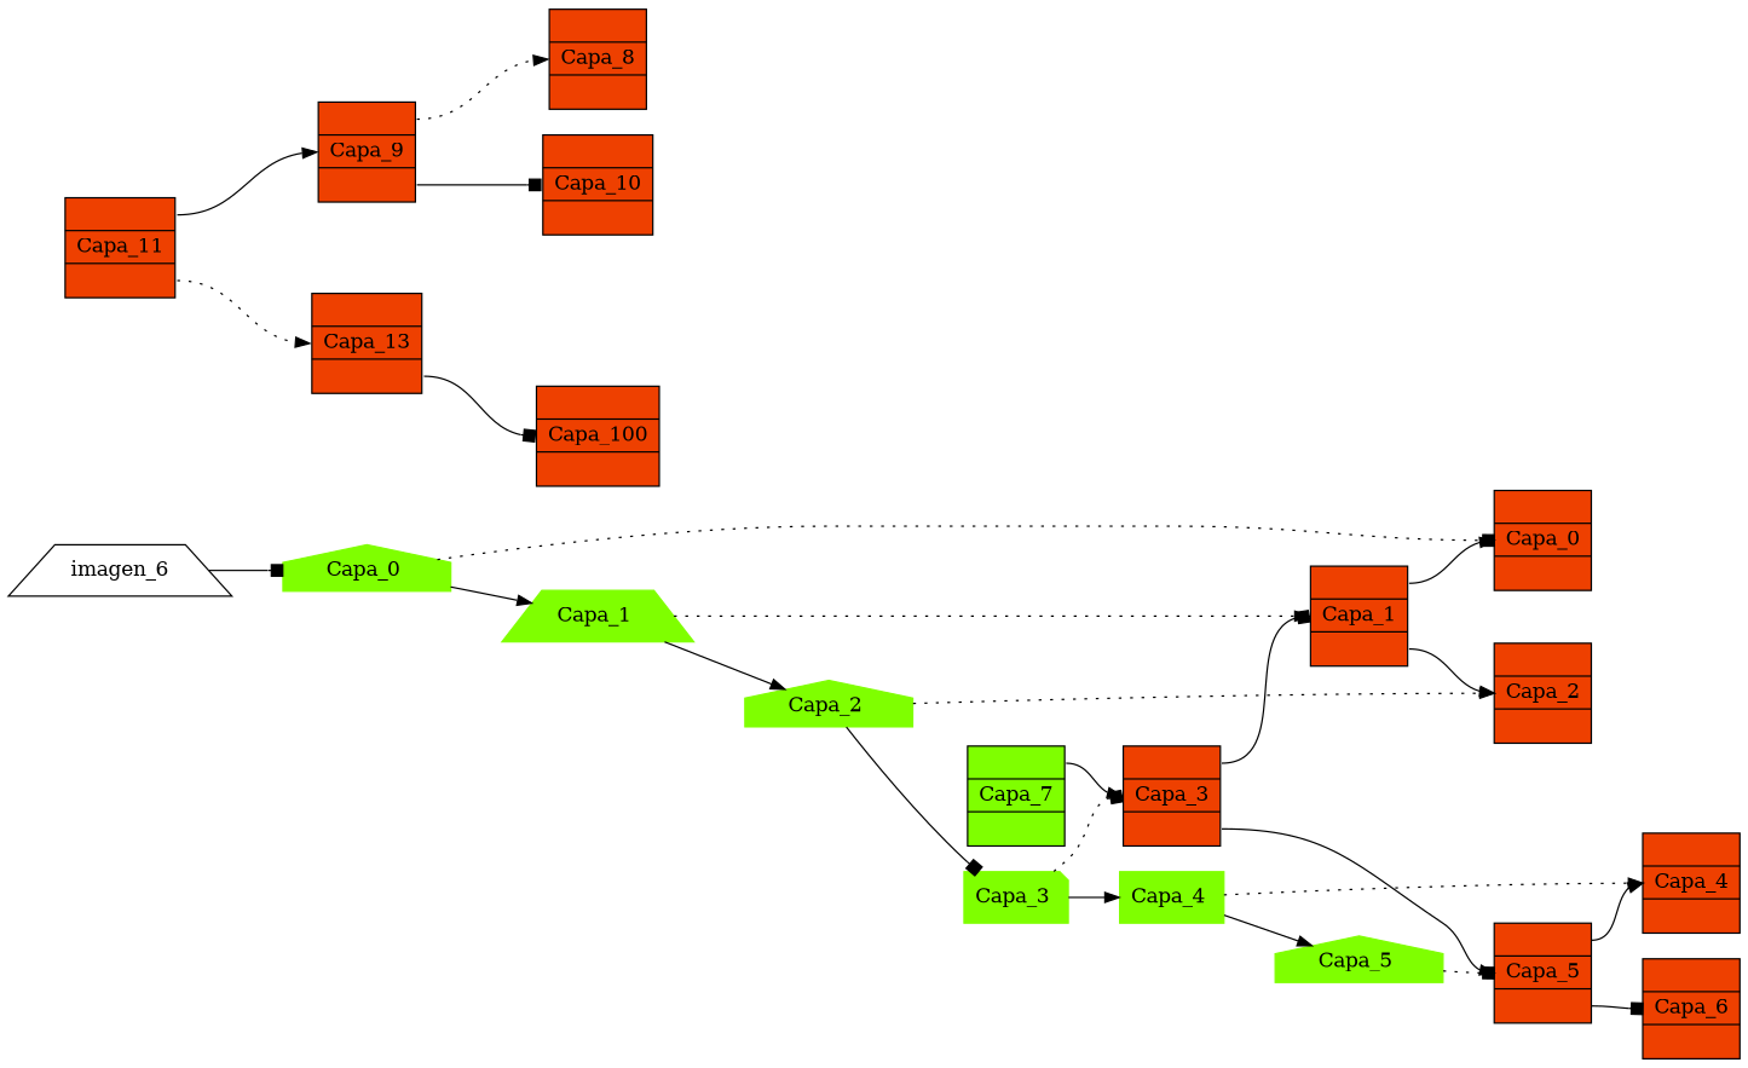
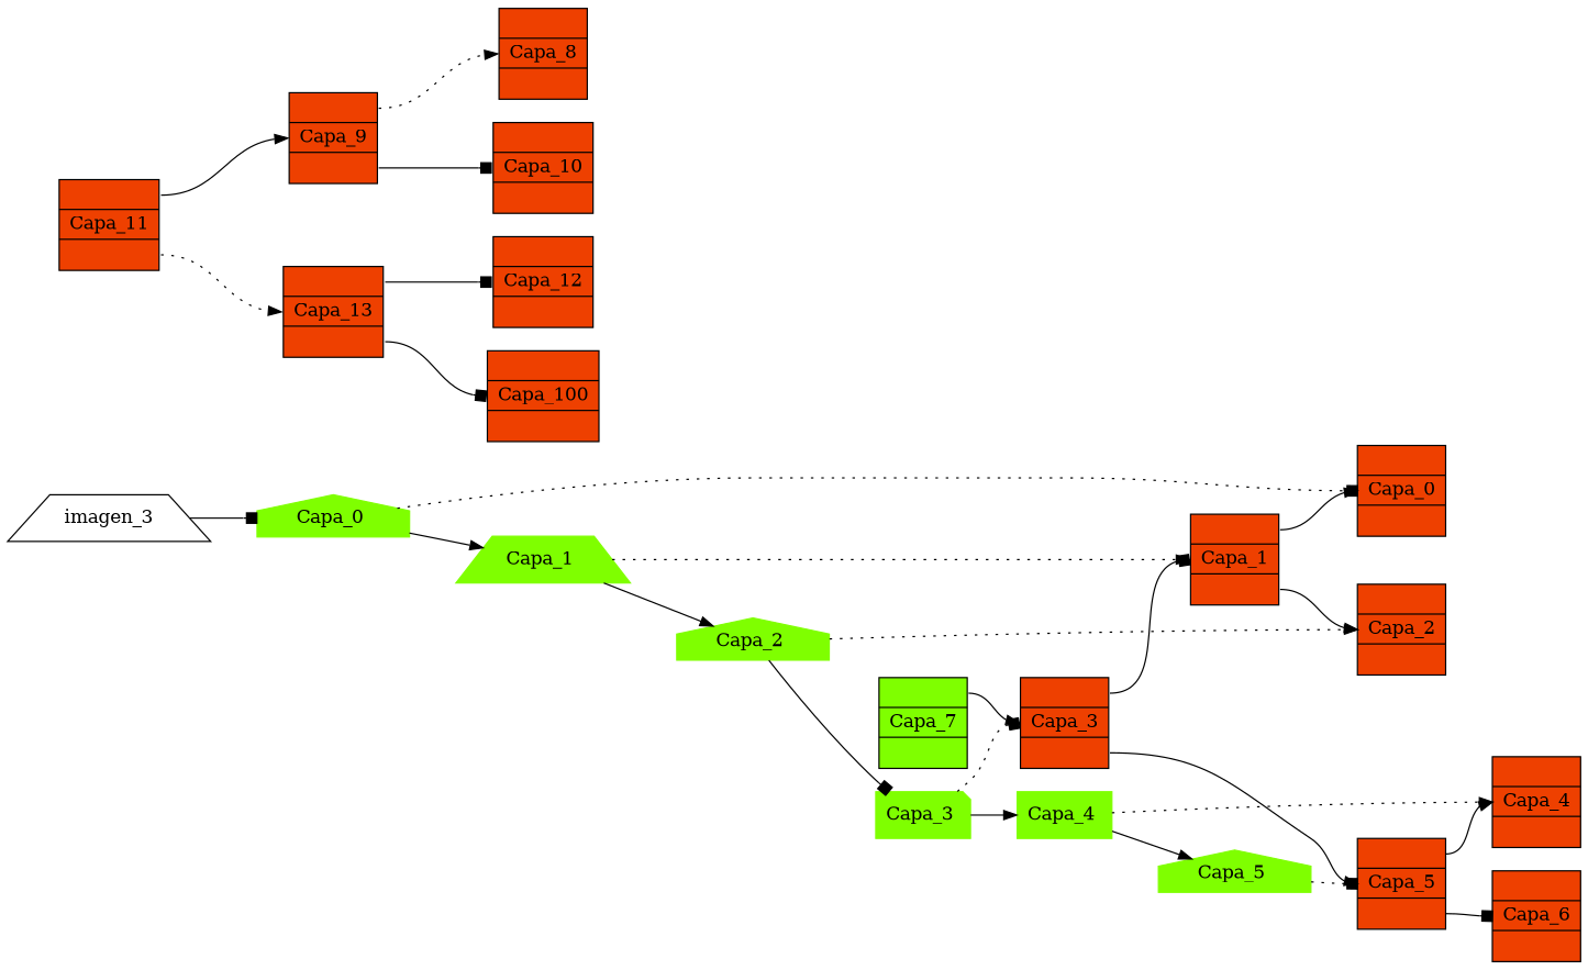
  digraph {
    rankdir=LR
    node [fillcolor=orangered2 shape=record style=filled]
    edge [arrowhead=normal headport=C3]
    n1 [fillcolor=chartreuse1 height=.5 label="<C0>|<C3>Capa_7|<C1>" width=.9]
    n2 [height=.5 label="<C0>|<C3>Capa_3|<C1>" width=.9]
    n3 [height=.5 label="<C0>|<C3>Capa_11|<C1>" width=.9]
    n4 [height=.5 label="<C0>|<C3>Capa_1|<C1>" width=.9]
    n5 [height=.5 label="<C0>|<C3>Capa_5|<C1>" width=.9]
    n6 [height=.5 label="<C0>|<C3>Capa_9|<C1>" width=.9]
    n7 [height=.5 label="<C0>|<C3>Capa_13|<C1>" width=.9]
    n8 [height=.5 label="<C0>|<C3>Capa_0|<C1>" width=.9]
    n9 [height=.5 label="<C0>|<C3>Capa_2|<C1>" width=.9]
    n10 [height=.5 label="<C0>|<C3>Capa_4|<C1>" width=.9]
    n11 [height=.5 label="<C0>|<C3>Capa_6|<C1>" width=.9]
    n12 [height=.5 label="<C0>|<C3>Capa_8|<C1>" width=.9]
    n13 [height=.5 label="<C0>|<C3>Capa_10|<C1>" width=.9]
+   n14 [height=.5 label="<C0>|<C3>Capa_12|<C1>" width=.9]
    n15 [height=.5 label="<C0>|<C3>Capa_100|<C1>" width=.9]
-   n16 [height=.5 label=imagen_6 shape=trapezium width=.9 fillcolor="" style=""]
+   n16 [height=.5 label=imagen_3 shape=trapezium width=.9 fillcolor="" style=""]
    n17 [color=chartreuse1 height=.5 label="Capa_0 " shape=house width=.9 fillcolor=""]
    n18 [color=chartreuse1 height=.5 label="Capa_1 " shape=trapezium width=.9 fillcolor=""]
    n19 [color=chartreuse1 height=.5 label="Capa_2 " shape=house width=.9 fillcolor=""]
    n20 [color=chartreuse1 height=.5 label="Capa_3 " shape=note width=.9 fillcolor=""]
    n21 [color=chartreuse1 height=.5 label="Capa_4 " shape=box width=.9 fillcolor=""]
    n22 [color=chartreuse1 height=.5 label="Capa_5 " shape=house width=.9 fillcolor=""]
    subgraph sub_1 {
      n1
      n2
      n3
      n4
      n5
      n6
      n7
      n8
      n9
      n10
      n11
      n12
      n13
+     n14
      n15
    }
    subgraph sub_2 {
      n4
      n5
      n8
      n9
      n10
      n16
      n17
      n18
      n19
      n20
      n21
      n22
      subgraph sub_3 {
        rank=same
        n2
      }
    }
    n1 -> n2 [tailport=C0]
    n2 -> n4 [arrowhead=box tailport=C0]
    n2 -> n5 [tailport=C1]
    n3 -> n6 [tailport=C0]
    n3 -> n7 [style=dotted tailport=C1]
    n4 -> n8 [tailport=C0]
    n4 -> n9 [tailport=C1]
    n5 -> n10 [tailport=C0]
    n5 -> n11 [arrowhead=box tailport=C1]
    n6 -> n12 [style=dotted tailport=C0]
    n6 -> n13 [arrowhead=box tailport=C1]
+   n7 -> n14 [arrowhead=box tailport=C0]
    n7 -> n15 [arrowhead=box tailport=C1]
    n16 -> n17 [arrowhead=box constraint=true]
    n17 -> n8 [arrowhead=box style=dotted]
    n17 -> n18 [constraint=true]
    n18 -> n4 [style=dotted]
    n18 -> n19 [constraint=true]
    n19 -> n9 [style=dotted]
    n19 -> n20 [arrowhead=box constraint=true]
    n20 -> n2 [arrowhead=box style=dotted]
    n20 -> n21 [constraint=true]
    n21 -> n10 [style=dotted]
    n21 -> n22 [constraint=true]
    n22 -> n5 [arrowhead=box style=dotted]
  }
